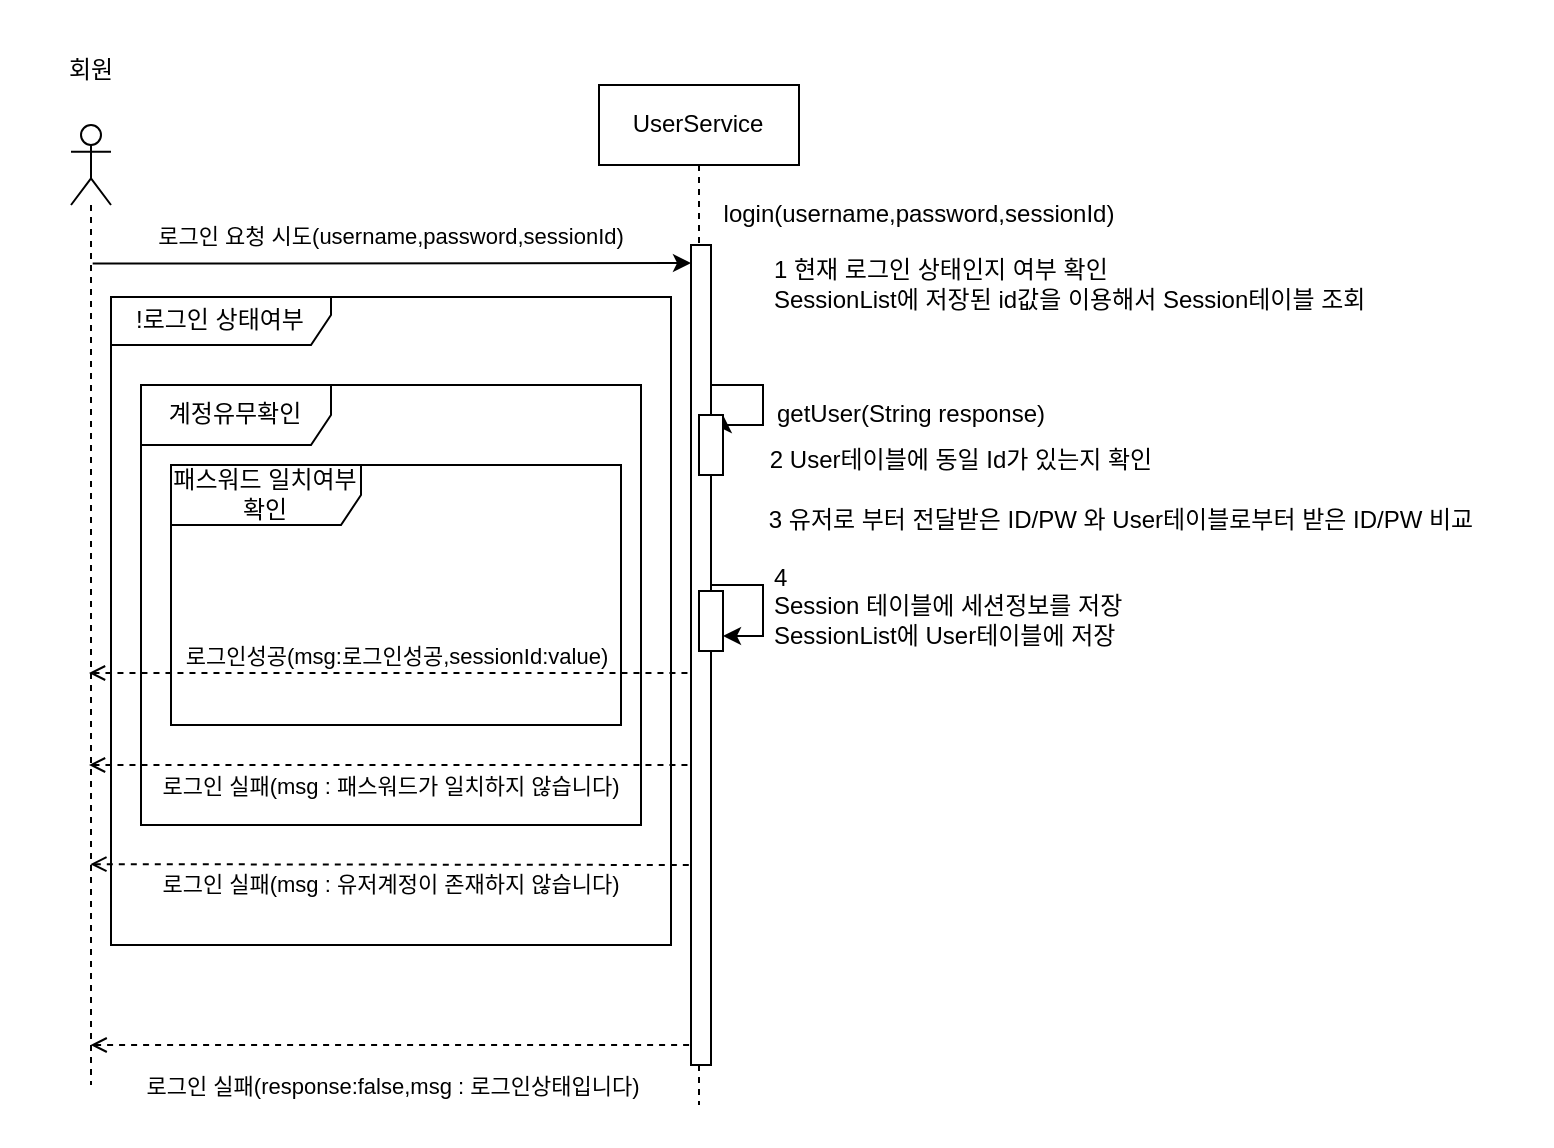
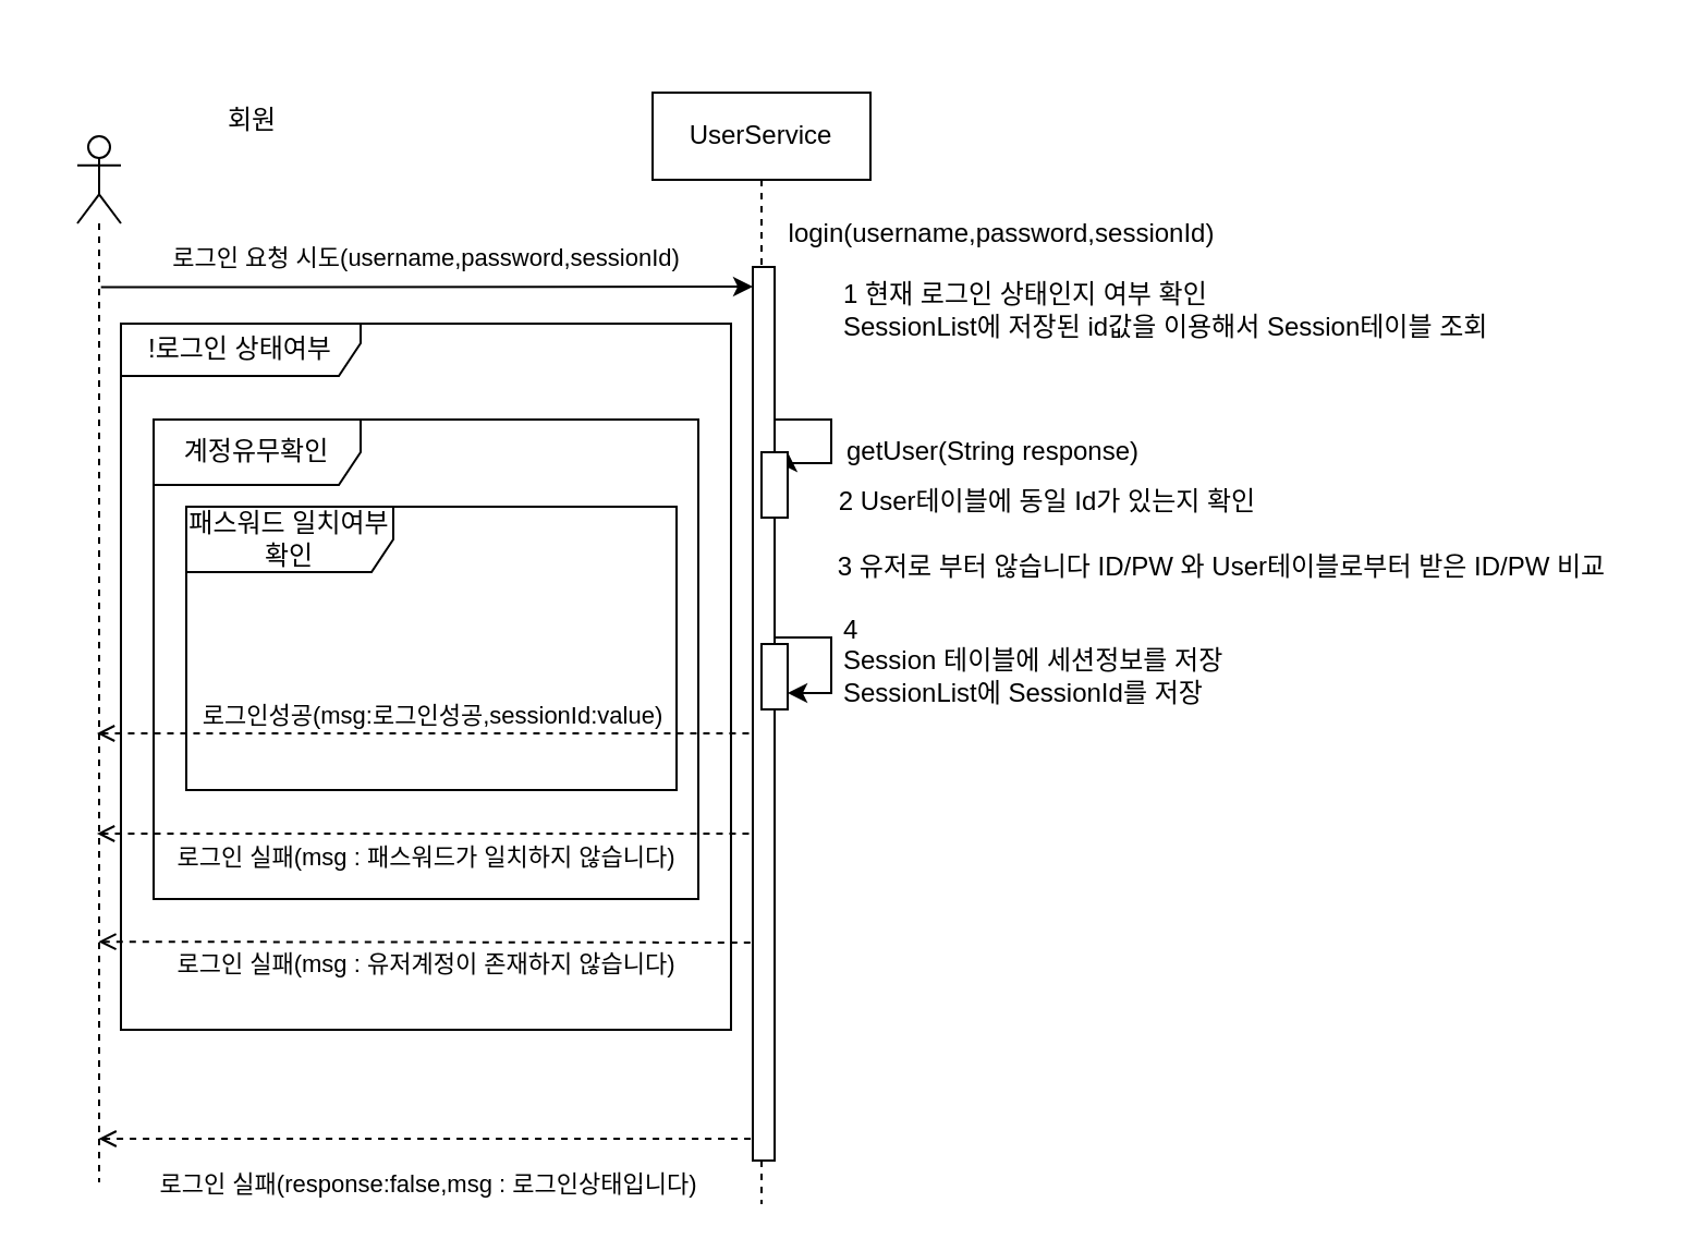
  <mxCell id="0" />
  <mxCell id="1" parent="0" />
  <mxCell id="2" value="" style="shape=umlLifeline;perimeter=lifelinePerimeter;whiteSpace=wrap;html=1;container=1;dropTarget=0;collapsible=0;recursiveResize=0;outlineConnect=0;portConstraint=eastwest;newEdgeStyle={&quot;curved&quot;:0,&quot;rounded&quot;:0};participant=umlActor;" parent="1" vertex="1"><mxGeometry x="35" y="62" width="20" height="480" as="geometry" /></mxCell>
- <mxCell id="3" value="회원" style="text;html=1;align=center;verticalAlign=middle;resizable=0;points=[];autosize=1;strokeColor=none;fillColor=none;" parent="1" vertex="1"><mxGeometry x="20" y="20" width="50" height="30" as="geometry" /></mxCell>
+ <mxCell id="3" value="회원" style="text;html=1;align=center;verticalAlign=middle;resizable=0;points=[];autosize=1;strokeColor=none;fillColor=none;" parent="1" vertex="1"><mxGeometry x="90" y="40" width="50" height="30" as="geometry" /></mxCell>
  <mxCell id="4" value="UserService" style="shape=umlLifeline;perimeter=lifelinePerimeter;whiteSpace=wrap;html=1;container=1;dropTarget=0;collapsible=0;recursiveResize=0;outlineConnect=0;portConstraint=eastwest;newEdgeStyle={&quot;curved&quot;:0,&quot;rounded&quot;:0};" parent="1" vertex="1"><mxGeometry x="299" y="42" width="100" height="510" as="geometry" /></mxCell>
- <mxCell id="5" value="4&amp;nbsp;&lt;div&gt;Session 테이블에 세션정보를 저장&lt;/div&gt;&lt;div&gt;SessionList에 User테이블에 저장&lt;br&gt;&lt;div&gt;&lt;br&gt;&lt;/div&gt;&lt;/div&gt;" style="text;html=1;align=left;verticalAlign=middle;resizable=0;points=[];autosize=1;strokeColor=none;fillColor=none;" parent="1" vertex="1"><mxGeometry x="385" y="275" width="210" height="70" as="geometry" /></mxCell>
+ <mxCell id="5" value="4&amp;nbsp;&lt;div&gt;Session 테이블에 세션정보를 저장&lt;/div&gt;&lt;div&gt;SessionList에 SessionId를 저장&lt;br&gt;&lt;div&gt;&lt;br&gt;&lt;/div&gt;&lt;/div&gt;" style="text;html=1;align=left;verticalAlign=middle;resizable=0;points=[];autosize=1;strokeColor=none;fillColor=none;" parent="1" vertex="1"><mxGeometry x="385" y="275" width="210" height="70" as="geometry" /></mxCell>
  <mxCell id="6" value="" style="endArrow=classic;html=1;rounded=0;exitX=0.542;exitY=0.281;exitDx=0;exitDy=0;exitPerimeter=0;" parent="1" edge="1"><mxGeometry width="50" height="50" relative="1" as="geometry"><mxPoint x="45.84" y="131.3" as="sourcePoint" /><mxPoint x="345" y="131" as="targetPoint" /></mxGeometry></mxCell>
  <mxCell id="7" value="로그인 요청 시도(username,password,sessionId)" style="edgeLabel;html=1;align=center;verticalAlign=middle;resizable=0;points=[];" parent="6" vertex="1" connectable="0"><mxGeometry x="-0.086" y="-2" relative="1" as="geometry"><mxPoint x="12" y="-16" as="offset" /></mxGeometry></mxCell>
  <mxCell id="8" value="" style="rounded=0;whiteSpace=wrap;html=1;" parent="1" vertex="1"><mxGeometry x="345" y="122" width="10" height="410" as="geometry" /></mxCell>
  <mxCell id="9" value="" style="edgeStyle=orthogonalEdgeStyle;rounded=0;orthogonalLoop=1;jettySize=auto;html=1;entryX=1;entryY=0;entryDx=0;entryDy=0;" parent="1" source="10" target="10" edge="1"><mxGeometry relative="1" as="geometry"><Array as="points"><mxPoint x="355" y="192" /><mxPoint x="381" y="192" /><mxPoint x="381" y="212" /><mxPoint x="361" y="212" /></Array></mxGeometry></mxCell>
  <mxCell id="10" value="" style="rounded=0;whiteSpace=wrap;html=1;" parent="1" vertex="1"><mxGeometry x="349" y="207" width="12" height="30" as="geometry" /></mxCell>
  <mxCell id="11" value="1 현재 로그인 상태인지 여부 확인&lt;div&gt;SessionList에 저장된 id값을 이용해서 Session테이블 조회&lt;/div&gt;" style="text;html=1;align=left;verticalAlign=middle;resizable=0;points=[];autosize=1;strokeColor=none;fillColor=none;" parent="1" vertex="1"><mxGeometry x="385" y="122" width="330" height="40" as="geometry" /></mxCell>
  <mxCell id="12" value="&lt;span style=&quot;text-wrap: nowrap;&quot;&gt;!로그인 상태여부&lt;/span&gt;" style="shape=umlFrame;whiteSpace=wrap;html=1;pointerEvents=0;width=110;height=24;" parent="1" vertex="1"><mxGeometry x="55" y="148" width="280" height="324" as="geometry" /></mxCell>
  <mxCell id="13" value="" style="endArrow=none;startArrow=open;endFill=0;startFill=0;html=1;rounded=0;dashed=1;" parent="1" edge="1"><mxGeometry width="160" relative="1" as="geometry"><mxPoint x="44.81" y="522" as="sourcePoint" /><mxPoint x="345" y="522" as="targetPoint" /></mxGeometry></mxCell>
  <mxCell id="14" value="로그인 실패(response:false,msg : 로그인상태입니다)" style="edgeLabel;html=1;align=center;verticalAlign=middle;resizable=0;points=[];" parent="13" vertex="1" connectable="0"><mxGeometry x="-0.142" y="-3" relative="1" as="geometry"><mxPoint x="22" y="17" as="offset" /></mxGeometry></mxCell>
  <mxCell id="15" value="2 User테이블에 동일 Id가 있는지 확인" style="text;html=1;align=center;verticalAlign=middle;resizable=0;points=[];autosize=1;strokeColor=none;fillColor=none;" parent="1" vertex="1"><mxGeometry x="365" y="215" width="230" height="30" as="geometry" /></mxCell>
  <mxCell id="16" value="getUser(String response)" style="text;html=1;align=center;verticalAlign=middle;resizable=0;points=[];autosize=1;strokeColor=none;fillColor=none;" parent="1" vertex="1"><mxGeometry x="375" y="192" width="160" height="30" as="geometry" /></mxCell>
- <mxCell id="17" value="3 유저로 부터 전달받은 ID/PW 와 User테이블로부터 받은 ID/PW 비교" style="text;html=1;align=center;verticalAlign=middle;resizable=0;points=[];autosize=1;strokeColor=none;fillColor=none;" parent="1" vertex="1"><mxGeometry x="365" y="245" width="390" height="30" as="geometry" /></mxCell>
+ <mxCell id="17" value="3 유저로 부터 않습니다 ID/PW 와 User테이블로부터 받은 ID/PW 비교" style="text;html=1;align=center;verticalAlign=middle;resizable=0;points=[];autosize=1;strokeColor=none;fillColor=none;" parent="1" vertex="1"><mxGeometry x="365" y="245" width="390" height="30" as="geometry" /></mxCell>
  <mxCell id="18" value="계정유무확인" style="shape=umlFrame;whiteSpace=wrap;html=1;pointerEvents=0;width=95;height=30;" parent="1" vertex="1"><mxGeometry x="70" y="192" width="250" height="220" as="geometry" /></mxCell>
  <mxCell id="19" value="" style="endArrow=none;startArrow=open;endFill=0;startFill=0;html=1;rounded=0;dashed=1;" parent="1" edge="1"><mxGeometry width="160" relative="1" as="geometry"><mxPoint x="44.667" y="431.58" as="sourcePoint" /><mxPoint x="345" y="432" as="targetPoint" /></mxGeometry></mxCell>
  <mxCell id="20" value="로그인 실패(msg : 유저계정이 존재하지 않습니다)" style="edgeLabel;html=1;align=center;verticalAlign=middle;resizable=0;points=[];" parent="19" vertex="1" connectable="0"><mxGeometry x="-0.142" y="-3" relative="1" as="geometry"><mxPoint x="21" y="7" as="offset" /></mxGeometry></mxCell>
  <mxCell id="21" value="패스워드 일치여부 확인" style="shape=umlFrame;whiteSpace=wrap;html=1;pointerEvents=0;width=95;height=30;" parent="1" vertex="1"><mxGeometry x="85" y="232" width="225" height="130" as="geometry" /></mxCell>
  <mxCell id="22" value="" style="endArrow=none;startArrow=open;endFill=0;startFill=0;html=1;rounded=0;dashed=1;" parent="1" edge="1"><mxGeometry width="160" relative="1" as="geometry"><mxPoint x="43.997" y="382" as="sourcePoint" /><mxPoint x="345" y="382" as="targetPoint" /></mxGeometry></mxCell>
  <mxCell id="23" value="로그인 실패(msg : 패스워드가 일치하지 않습니다)" style="edgeLabel;html=1;align=center;verticalAlign=middle;resizable=0;points=[];" parent="22" vertex="1" connectable="0"><mxGeometry x="-0.142" y="-3" relative="1" as="geometry"><mxPoint x="22" y="7" as="offset" /></mxGeometry></mxCell>
  <mxCell id="24" value="login(username,password,sessionId)" style="text;html=1;align=center;verticalAlign=middle;resizable=0;points=[];autosize=1;strokeColor=none;fillColor=none;" parent="1" vertex="1"><mxGeometry x="349" y="92" width="220" height="30" as="geometry" /></mxCell>
  <mxCell id="25" value="" style="endArrow=none;startArrow=open;endFill=0;startFill=0;html=1;rounded=0;dashed=1;" parent="1" edge="1"><mxGeometry width="160" relative="1" as="geometry"><mxPoint x="43.997" y="336" as="sourcePoint" /><mxPoint x="345" y="336" as="targetPoint" /></mxGeometry></mxCell>
  <mxCell id="26" value="로그인성공(msg:로그인성공,sessionId:value)" style="edgeLabel;html=1;align=center;verticalAlign=middle;resizable=0;points=[];" parent="25" vertex="1" connectable="0"><mxGeometry x="-0.142" y="-3" relative="1" as="geometry"><mxPoint x="25" y="-12" as="offset" /></mxGeometry></mxCell>
  <mxCell id="27" value="" style="edgeStyle=orthogonalEdgeStyle;rounded=0;orthogonalLoop=1;jettySize=auto;html=1;entryX=1;entryY=0.75;entryDx=0;entryDy=0;" parent="1" source="28" target="28" edge="1"><mxGeometry relative="1" as="geometry"><Array as="points"><mxPoint x="355" y="292" /><mxPoint x="381" y="292" /><mxPoint x="381" y="317" /></Array></mxGeometry></mxCell>
  <mxCell id="28" value="" style="rounded=0;whiteSpace=wrap;html=1;" parent="1" vertex="1"><mxGeometry x="349" y="295" width="12" height="30" as="geometry" /></mxCell>
